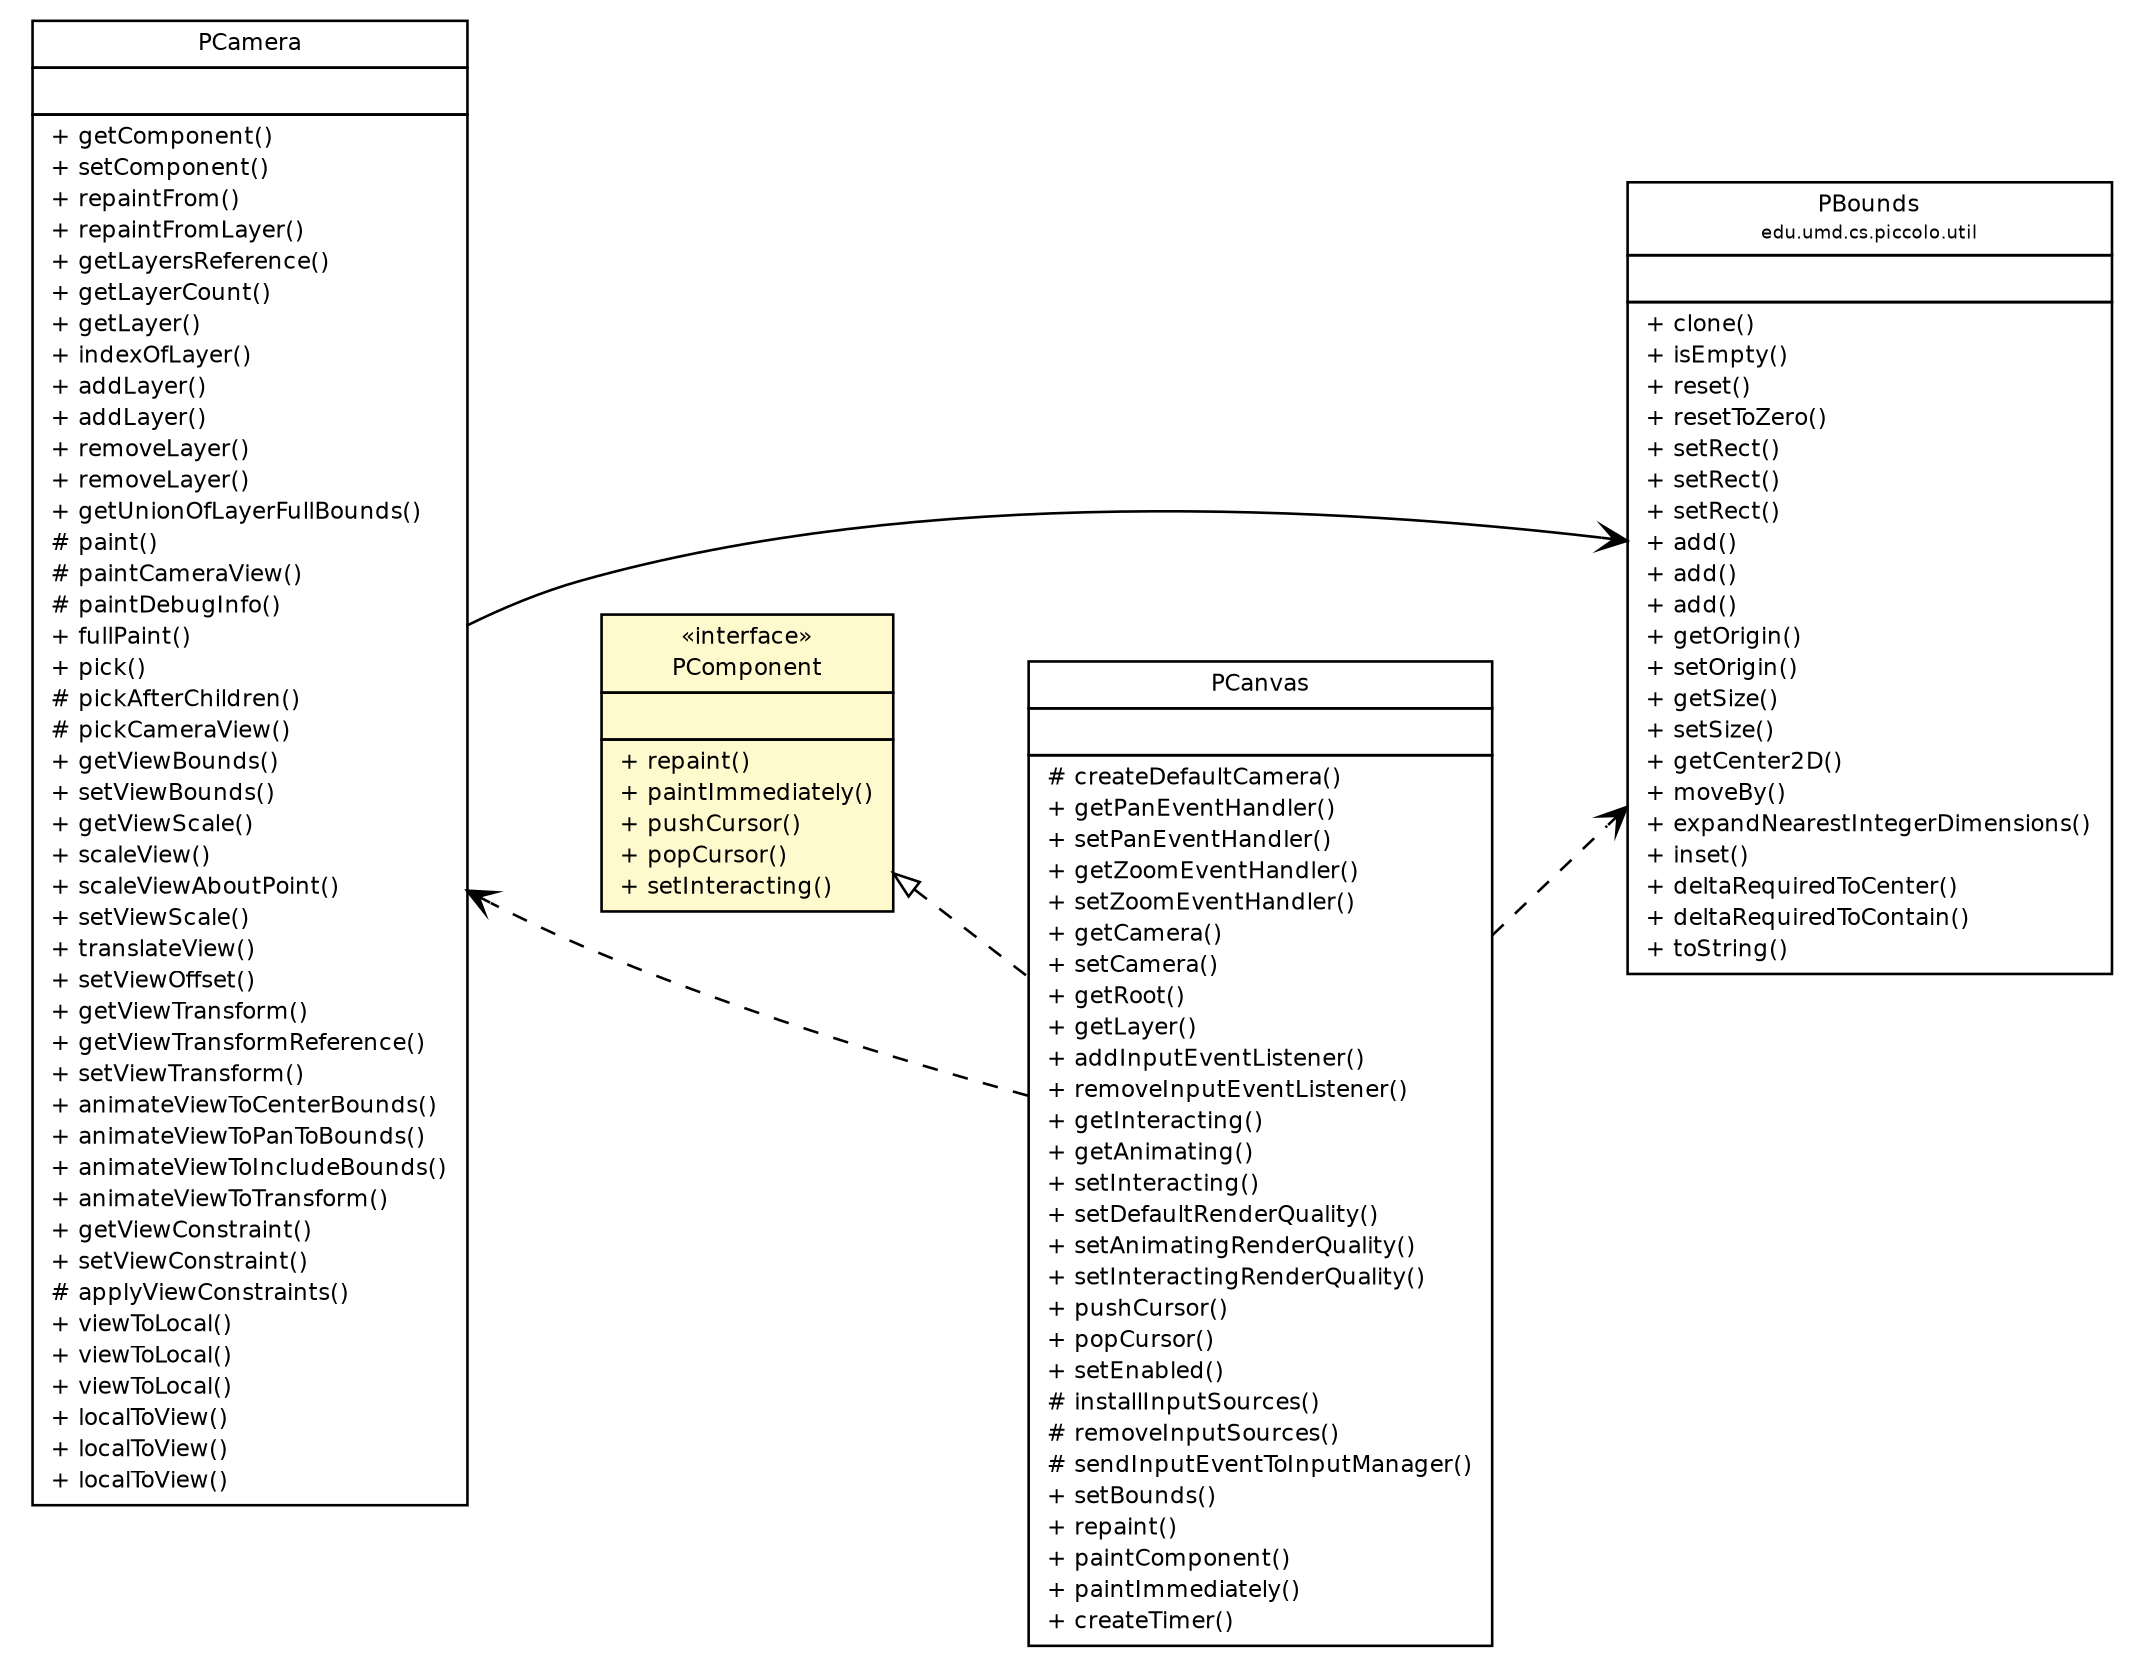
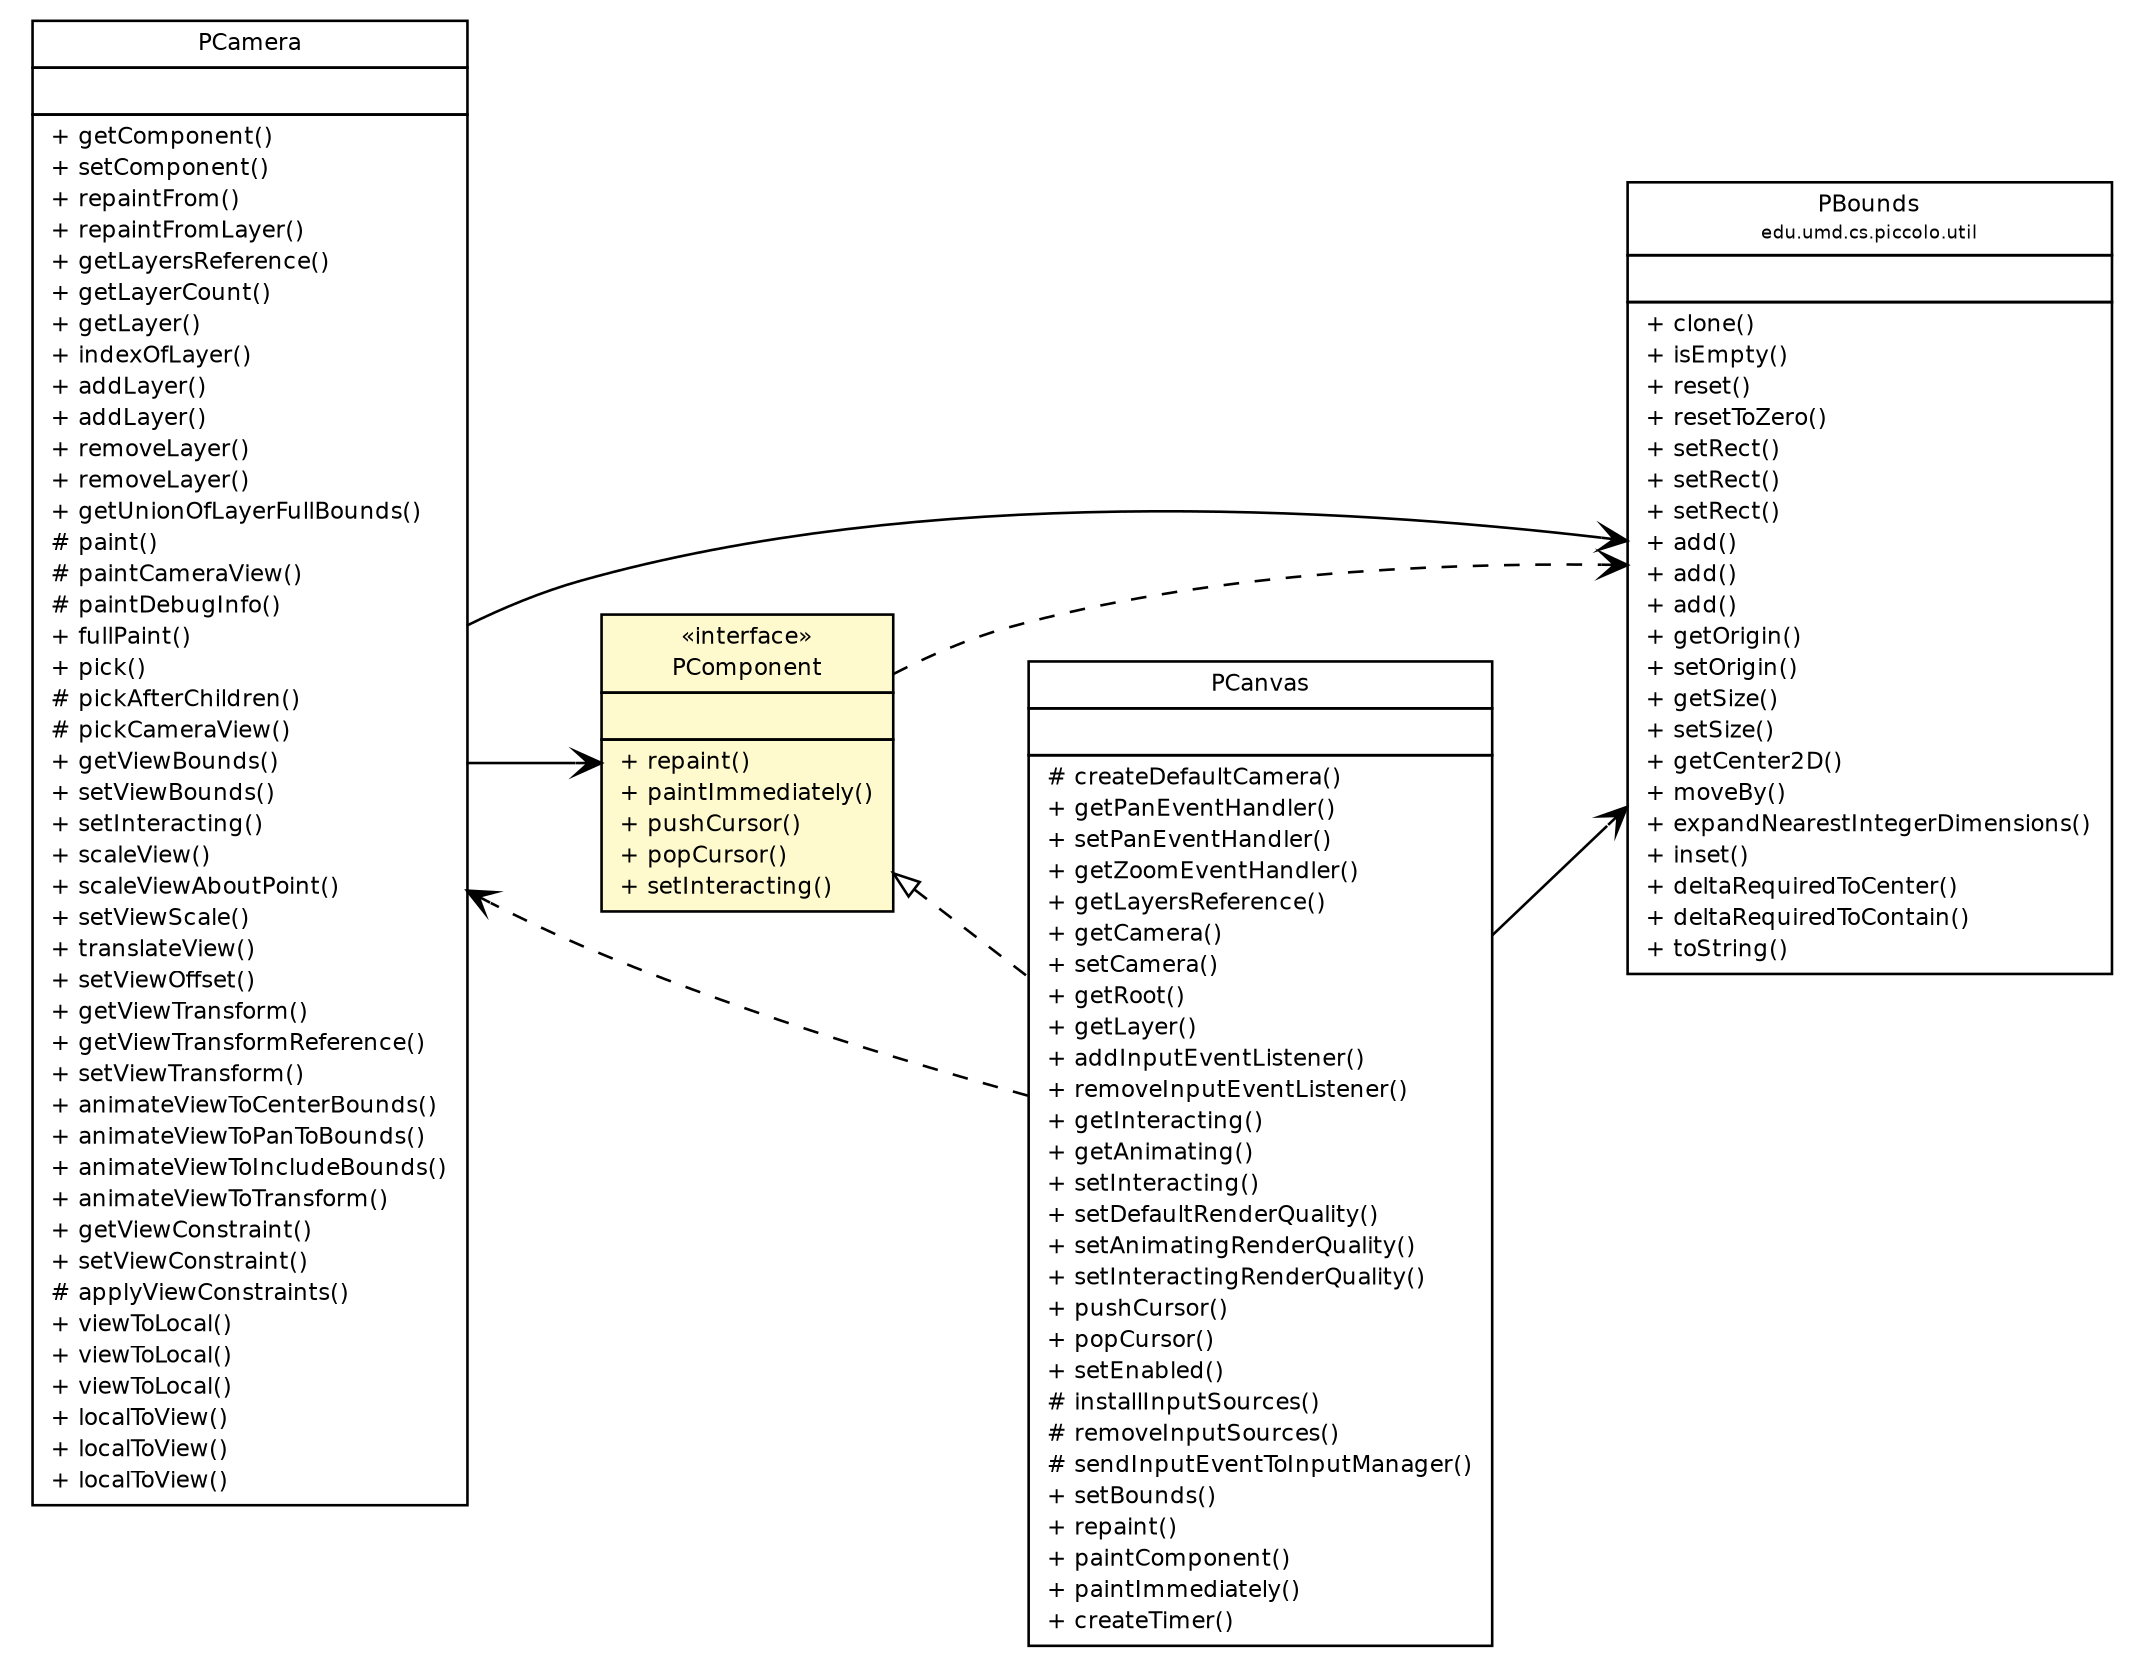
  digraph {
    rankdir=LR
    node [fontcolor=black fontname=Helvetica fontsize=9.0 shape=plaintext]
    edge [arrowhead=open color=black fontcolor=black fontname=Helvetica fontsize=10.0 headport=p labelfontname=Helvetica labelfontsize=10 style=dashed tailport=p]
    n1 [label=<<table border="0" cellborder="1" cellspacing="0" cellpadding="2" port="p" href="./util/PBounds.html"> 		<tr><td><table border="0" cellspacing="0" cellpadding="1"> 			<tr><td> PBounds </td></tr> 			<tr><td><font point-size="7.0"> edu.umd.cs.piccolo.util </font></td></tr> 		</table></td></tr> 		<tr><td><table border="0" cellspacing="0" cellpadding="1"> 			<tr><td align="left">  </td></tr> 		</table></td></tr> 		<tr><td><table border="0" cellspacing="0" cellpadding="1"> 			<tr><td align="left"> + clone() </td></tr> 			<tr><td align="left"> + isEmpty() </td></tr> 			<tr><td align="left"> + reset() </td></tr> 			<tr><td align="left"> + resetToZero() </td></tr> 			<tr><td align="left"> + setRect() </td></tr> 			<tr><td align="left"> + setRect() </td></tr> 			<tr><td align="left"> + setRect() </td></tr> 			<tr><td align="left"> + add() </td></tr> 			<tr><td align="left"> + add() </td></tr> 			<tr><td align="left"> + add() </td></tr> 			<tr><td align="left"> + getOrigin() </td></tr> 			<tr><td align="left"> + setOrigin() </td></tr> 			<tr><td align="left"> + getSize() </td></tr> 			<tr><td align="left"> + setSize() </td></tr> 			<tr><td align="left"> + getCenter2D() </td></tr> 			<tr><td align="left"> + moveBy() </td></tr> 			<tr><td align="left"> + expandNearestIntegerDimensions() </td></tr> 			<tr><td align="left"> + inset() </td></tr> 			<tr><td align="left"> + deltaRequiredToCenter() </td></tr> 			<tr><td align="left"> + deltaRequiredToContain() </td></tr> 			<tr><td align="left"> + toString() </td></tr> 		</table></td></tr> 		</table>>]
-   n2 [label=<<table border="0" cellborder="1" cellspacing="0" cellpadding="2" port="p" href="./PCamera.html"> 		<tr><td><table border="0" cellspacing="0" cellpadding="1"> 			<tr><td> PCamera </td></tr> 		</table></td></tr> 		<tr><td><table border="0" cellspacing="0" cellpadding="1"> 			<tr><td align="left">  </td></tr> 		</table></td></tr> 		<tr><td><table border="0" cellspacing="0" cellpadding="1"> 			<tr><td align="left"> + getComponent() </td></tr> 			<tr><td align="left"> + setComponent() </td></tr> 			<tr><td align="left"> + repaintFrom() </td></tr> 			<tr><td align="left"> + repaintFromLayer() </td></tr> 			<tr><td align="left"> + getLayersReference() </td></tr> 			<tr><td align="left"> + getLayerCount() </td></tr> 			<tr><td align="left"> + getLayer() </td></tr> 			<tr><td align="left"> + indexOfLayer() </td></tr> 			<tr><td align="left"> + addLayer() </td></tr> 			<tr><td align="left"> + addLayer() </td></tr> 			<tr><td align="left"> + removeLayer() </td></tr> 			<tr><td align="left"> + removeLayer() </td></tr> 			<tr><td align="left"> + getUnionOfLayerFullBounds() </td></tr> 			<tr><td align="left"> # paint() </td></tr> 			<tr><td align="left"> # paintCameraView() </td></tr> 			<tr><td align="left"> # paintDebugInfo() </td></tr> 			<tr><td align="left"> + fullPaint() </td></tr> 			<tr><td align="left"> + pick() </td></tr> 			<tr><td align="left"> # pickAfterChildren() </td></tr> 			<tr><td align="left"> # pickCameraView() </td></tr> 			<tr><td align="left"> + getViewBounds() </td></tr> 			<tr><td align="left"> + setViewBounds() </td></tr> 			<tr><td align="left"> + getViewScale() </td></tr> 			<tr><td align="left"> + scaleView() </td></tr> 			<tr><td align="left"> + scaleViewAboutPoint() </td></tr> 			<tr><td align="left"> + setViewScale() </td></tr> 			<tr><td align="left"> + translateView() </td></tr> 			<tr><td align="left"> + setViewOffset() </td></tr> 			<tr><td align="left"> + getViewTransform() </td></tr> 			<tr><td align="left"> + getViewTransformReference() </td></tr> 			<tr><td align="left"> + setViewTransform() </td></tr> 			<tr><td align="left"> + animateViewToCenterBounds() </td></tr> 			<tr><td align="left"> + animateViewToPanToBounds() </td></tr> 			<tr><td align="left"> + animateViewToIncludeBounds() </td></tr> 			<tr><td align="left"> + animateViewToTransform() </td></tr> 			<tr><td align="left"> + getViewConstraint() </td></tr> 			<tr><td align="left"> + setViewConstraint() </td></tr> 			<tr><td align="left"> # applyViewConstraints() </td></tr> 			<tr><td align="left"> + viewToLocal() </td></tr> 			<tr><td align="left"> + viewToLocal() </td></tr> 			<tr><td align="left"> + viewToLocal() </td></tr> 			<tr><td align="left"> + localToView() </td></tr> 			<tr><td align="left"> + localToView() </td></tr> 			<tr><td align="left"> + localToView() </td></tr> 		</table></td></tr> 		</table>>]
+   n2 [label=<<table border="0" cellborder="1" cellspacing="0" cellpadding="2" port="p" href="./PCamera.html"> 		<tr><td><table border="0" cellspacing="0" cellpadding="1"> 			<tr><td> PCamera </td></tr> 		</table></td></tr> 		<tr><td><table border="0" cellspacing="0" cellpadding="1"> 			<tr><td align="left">  </td></tr> 		</table></td></tr> 		<tr><td><table border="0" cellspacing="0" cellpadding="1"> 			<tr><td align="left"> + getComponent() </td></tr> 			<tr><td align="left"> + setComponent() </td></tr> 			<tr><td align="left"> + repaintFrom() </td></tr> 			<tr><td align="left"> + repaintFromLayer() </td></tr> 			<tr><td align="left"> + getLayersReference() </td></tr> 			<tr><td align="left"> + getLayerCount() </td></tr> 			<tr><td align="left"> + getLayer() </td></tr> 			<tr><td align="left"> + indexOfLayer() </td></tr> 			<tr><td align="left"> + addLayer() </td></tr> 			<tr><td align="left"> + addLayer() </td></tr> 			<tr><td align="left"> + removeLayer() </td></tr> 			<tr><td align="left"> + removeLayer() </td></tr> 			<tr><td align="left"> + getUnionOfLayerFullBounds() </td></tr> 			<tr><td align="left"> # paint() </td></tr> 			<tr><td align="left"> # paintCameraView() </td></tr> 			<tr><td align="left"> # paintDebugInfo() </td></tr> 			<tr><td align="left"> + fullPaint() </td></tr> 			<tr><td align="left"> + pick() </td></tr> 			<tr><td align="left"> # pickAfterChildren() </td></tr> 			<tr><td align="left"> # pickCameraView() </td></tr> 			<tr><td align="left"> + getViewBounds() </td></tr> 			<tr><td align="left"> + setViewBounds() </td></tr> 			<tr><td align="left"> + setInteracting() </td></tr> 			<tr><td align="left"> + scaleView() </td></tr> 			<tr><td align="left"> + scaleViewAboutPoint() </td></tr> 			<tr><td align="left"> + setViewScale() </td></tr> 			<tr><td align="left"> + translateView() </td></tr> 			<tr><td align="left"> + setViewOffset() </td></tr> 			<tr><td align="left"> + getViewTransform() </td></tr> 			<tr><td align="left"> + getViewTransformReference() </td></tr> 			<tr><td align="left"> + setViewTransform() </td></tr> 			<tr><td align="left"> + animateViewToCenterBounds() </td></tr> 			<tr><td align="left"> + animateViewToPanToBounds() </td></tr> 			<tr><td align="left"> + animateViewToIncludeBounds() </td></tr> 			<tr><td align="left"> + animateViewToTransform() </td></tr> 			<tr><td align="left"> + getViewConstraint() </td></tr> 			<tr><td align="left"> + setViewConstraint() </td></tr> 			<tr><td align="left"> # applyViewConstraints() </td></tr> 			<tr><td align="left"> + viewToLocal() </td></tr> 			<tr><td align="left"> + viewToLocal() </td></tr> 			<tr><td align="left"> + viewToLocal() </td></tr> 			<tr><td align="left"> + localToView() </td></tr> 			<tr><td align="left"> + localToView() </td></tr> 			<tr><td align="left"> + localToView() </td></tr> 		</table></td></tr> 		</table>>]
    n3 [label=<<table border="0" cellborder="1" cellspacing="0" cellpadding="2" port="p" bgcolor="lemonChiffon" href="./PComponent.html"> 		<tr><td><table border="0" cellspacing="0" cellpadding="1"> 			<tr><td> &laquo;interface&raquo; </td></tr> 			<tr><td> PComponent </td></tr> 		</table></td></tr> 		<tr><td><table border="0" cellspacing="0" cellpadding="1"> 			<tr><td align="left">  </td></tr> 		</table></td></tr> 		<tr><td><table border="0" cellspacing="0" cellpadding="1"> 			<tr><td align="left"> + repaint() </td></tr> 			<tr><td align="left"> + paintImmediately() </td></tr> 			<tr><td align="left"> + pushCursor() </td></tr> 			<tr><td align="left"> + popCursor() </td></tr> 			<tr><td align="left"> + setInteracting() </td></tr> 		</table></td></tr> 		</table>>]
-   n4 [label=<<table border="0" cellborder="1" cellspacing="0" cellpadding="2" port="p" href="./PCanvas.html"> 		<tr><td><table border="0" cellspacing="0" cellpadding="1"> 			<tr><td> PCanvas </td></tr> 		</table></td></tr> 		<tr><td><table border="0" cellspacing="0" cellpadding="1"> 			<tr><td align="left">  </td></tr> 		</table></td></tr> 		<tr><td><table border="0" cellspacing="0" cellpadding="1"> 			<tr><td align="left"> # createDefaultCamera() </td></tr> 			<tr><td align="left"> + getPanEventHandler() </td></tr> 			<tr><td align="left"> + setPanEventHandler() </td></tr> 			<tr><td align="left"> + getZoomEventHandler() </td></tr> 			<tr><td align="left"> + setZoomEventHandler() </td></tr> 			<tr><td align="left"> + getCamera() </td></tr> 			<tr><td align="left"> + setCamera() </td></tr> 			<tr><td align="left"> + getRoot() </td></tr> 			<tr><td align="left"> + getLayer() </td></tr> 			<tr><td align="left"> + addInputEventListener() </td></tr> 			<tr><td align="left"> + removeInputEventListener() </td></tr> 			<tr><td align="left"> + getInteracting() </td></tr> 			<tr><td align="left"> + getAnimating() </td></tr> 			<tr><td align="left"> + setInteracting() </td></tr> 			<tr><td align="left"> + setDefaultRenderQuality() </td></tr> 			<tr><td align="left"> + setAnimatingRenderQuality() </td></tr> 			<tr><td align="left"> + setInteractingRenderQuality() </td></tr> 			<tr><td align="left"> + pushCursor() </td></tr> 			<tr><td align="left"> + popCursor() </td></tr> 			<tr><td align="left"> + setEnabled() </td></tr> 			<tr><td align="left"> # installInputSources() </td></tr> 			<tr><td align="left"> # removeInputSources() </td></tr> 			<tr><td align="left"> # sendInputEventToInputManager() </td></tr> 			<tr><td align="left"> + setBounds() </td></tr> 			<tr><td align="left"> + repaint() </td></tr> 			<tr><td align="left"> + paintComponent() </td></tr> 			<tr><td align="left"> + paintImmediately() </td></tr> 			<tr><td align="left"> + createTimer() </td></tr> 		</table></td></tr> 		</table>>]
+   n4 [label=<<table border="0" cellborder="1" cellspacing="0" cellpadding="2" port="p" href="./PCanvas.html"> 		<tr><td><table border="0" cellspacing="0" cellpadding="1"> 			<tr><td> PCanvas </td></tr> 		</table></td></tr> 		<tr><td><table border="0" cellspacing="0" cellpadding="1"> 			<tr><td align="left">  </td></tr> 		</table></td></tr> 		<tr><td><table border="0" cellspacing="0" cellpadding="1"> 			<tr><td align="left"> # createDefaultCamera() </td></tr> 			<tr><td align="left"> + getPanEventHandler() </td></tr> 			<tr><td align="left"> + setPanEventHandler() </td></tr> 			<tr><td align="left"> + getZoomEventHandler() </td></tr> 			<tr><td align="left"> + getLayersReference() </td></tr> 			<tr><td align="left"> + getCamera() </td></tr> 			<tr><td align="left"> + setCamera() </td></tr> 			<tr><td align="left"> + getRoot() </td></tr> 			<tr><td align="left"> + getLayer() </td></tr> 			<tr><td align="left"> + addInputEventListener() </td></tr> 			<tr><td align="left"> + removeInputEventListener() </td></tr> 			<tr><td align="left"> + getInteracting() </td></tr> 			<tr><td align="left"> + getAnimating() </td></tr> 			<tr><td align="left"> + setInteracting() </td></tr> 			<tr><td align="left"> + setDefaultRenderQuality() </td></tr> 			<tr><td align="left"> + setAnimatingRenderQuality() </td></tr> 			<tr><td align="left"> + setInteractingRenderQuality() </td></tr> 			<tr><td align="left"> + pushCursor() </td></tr> 			<tr><td align="left"> + popCursor() </td></tr> 			<tr><td align="left"> + setEnabled() </td></tr> 			<tr><td align="left"> # installInputSources() </td></tr> 			<tr><td align="left"> # removeInputSources() </td></tr> 			<tr><td align="left"> # sendInputEventToInputManager() </td></tr> 			<tr><td align="left"> + setBounds() </td></tr> 			<tr><td align="left"> + repaint() </td></tr> 			<tr><td align="left"> + paintComponent() </td></tr> 			<tr><td align="left"> + paintImmediately() </td></tr> 			<tr><td align="left"> + createTimer() </td></tr> 		</table></td></tr> 		</table>>]
    n2 -> n1 [style=solid]
+   n2 -> n3 [style=""]
+   n3 -> n1
    n3 -> n4 [arrowtail=empty dir=back fontsize=10 arrowhead="" color="" fontcolor=""]
-   n4 -> n1
+   n4 -> n1 [style=solid]
    n4 -> n2
  }
